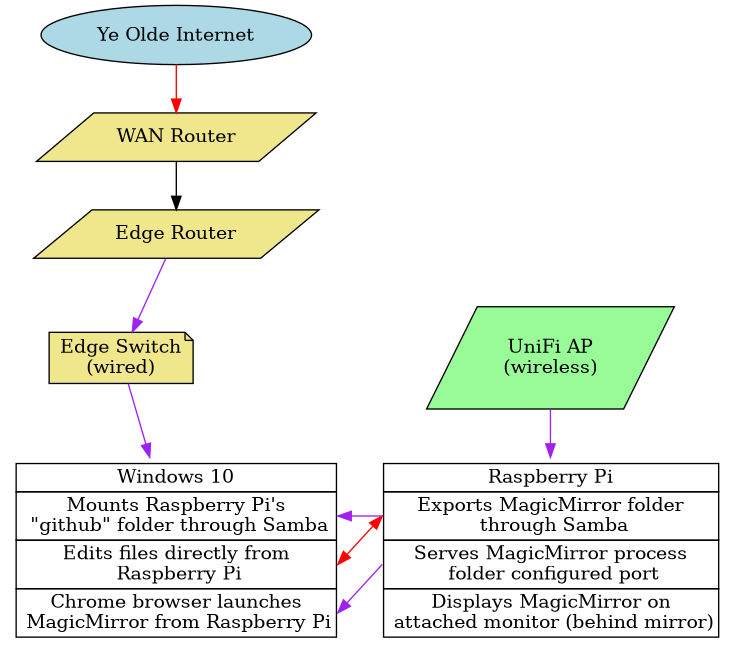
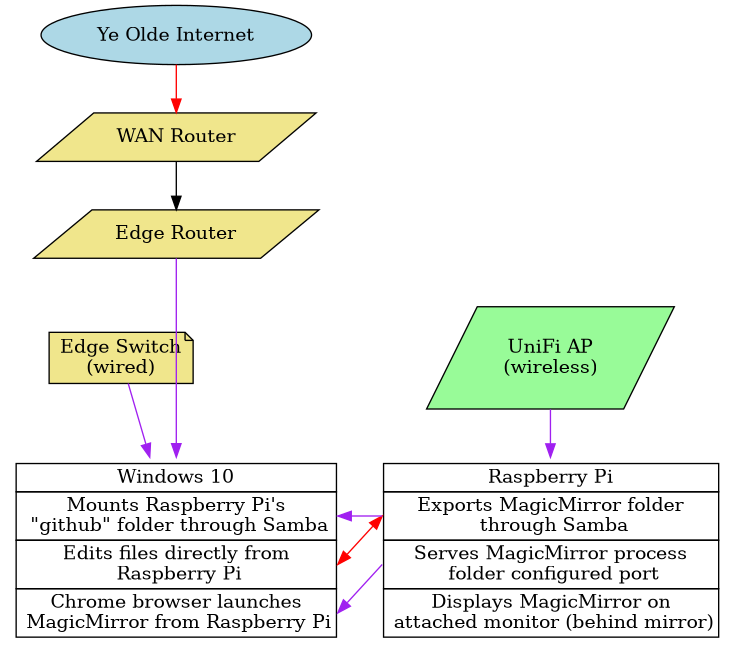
  digraph {
    fontname=Arial
    rankdir=TB
    splines=line
    node [fillcolor=khaki shape=parallelogram style=filled]
    edge [color=purple]
    n1 [label="Edge Switch\n(wired)" shape=note]
    n2 [fillcolor=palegreen label="UniFi AP\n(wireless)"]
    n3 [label=<<table border="0" cellspacing="0"> 					<tr><td port="port1" border="1">Windows 10</td></tr> 					<tr><td port="port2" border="1">Mounts Raspberry Pi's<br /> 																"github" folder through Samba</td></tr> 					<tr><td port="port3" border="1">Edits files directly from<br /> 																Raspberry Pi</td></tr> 					<tr><td port="port4" border="1">Chrome browser launches<br /> 																MagicMirror from Raspberry Pi</td></tr> 				</table>> shape=none fillcolor="" style=""]
    n4 [label=<<table border="0" cellspacing="0"> 					<tr><td port="port1" border="1">Raspberry Pi</td></tr> 					<tr><td port="port2" border="1">Exports MagicMirror folder<br /> 																through Samba</td></tr> 					<tr><td port="port3" border="1">Serves MagicMirror process<br /> 																folder configured port</td></tr> 					<tr><td port="port4" border="1">Displays MagicMirror on<br /> 																attached monitor (behind mirror)</td></tr> 				</table>> shape=none fillcolor="" style=""]
    n5 [fillcolor=lightblue label=<<table border="0"> 					<tr><td port="port1">Ye Olde Internet</td></tr> 				</table>> shape=ellipse]
    n6 [label="WAN Router"]
    n7 [label="Edge Router"]
    subgraph sub_1 {
      rank=same
      n1
      n2
    }
    subgraph sub_2 {
      rank=same
      n3
      n4
    }
    n1 -> n3
    n2 -> n4
    n3 -> n4 [arrowTyle=normal color=red dir=both headport=port2 tailport=port3]
    n4 -> n3 [headport=port2 tailport=port2]
    n4 -> n3 [headport=port4 tailport=port3]
    n5 -> n6 [color=red]
    n6 -> n7 [color=black]
-   n7 -> n1
+   n7 -> n3
  }
